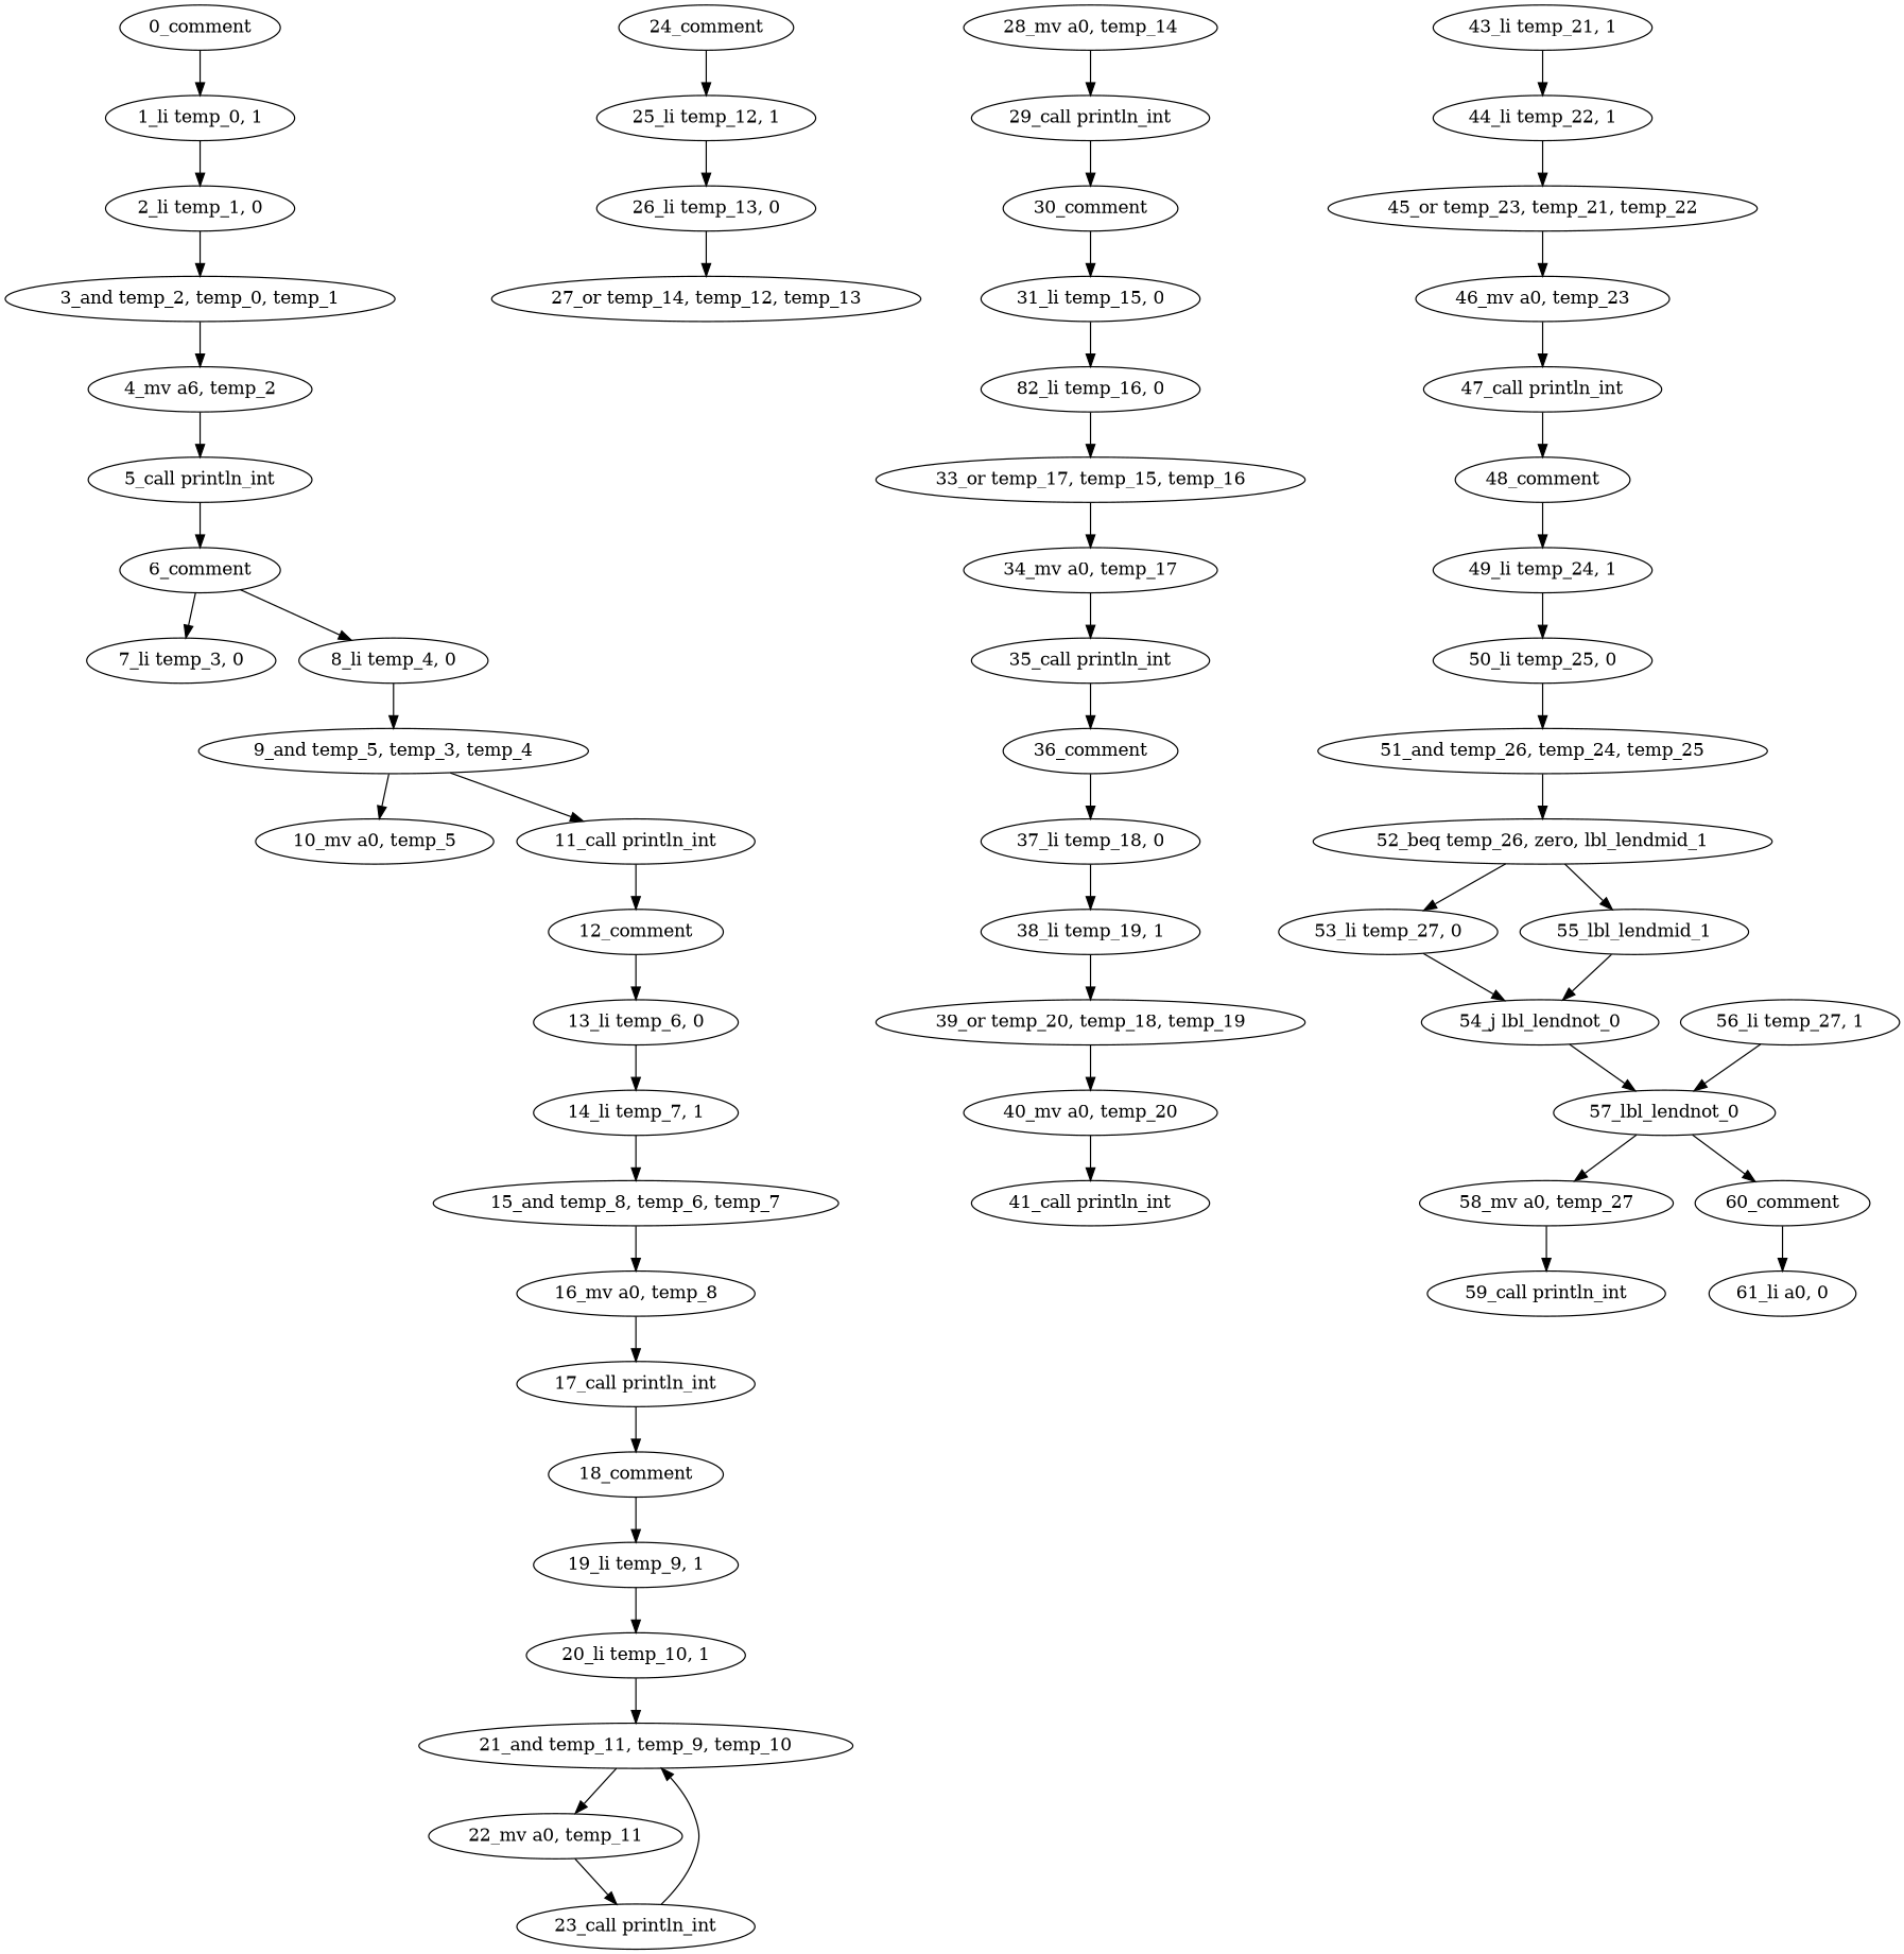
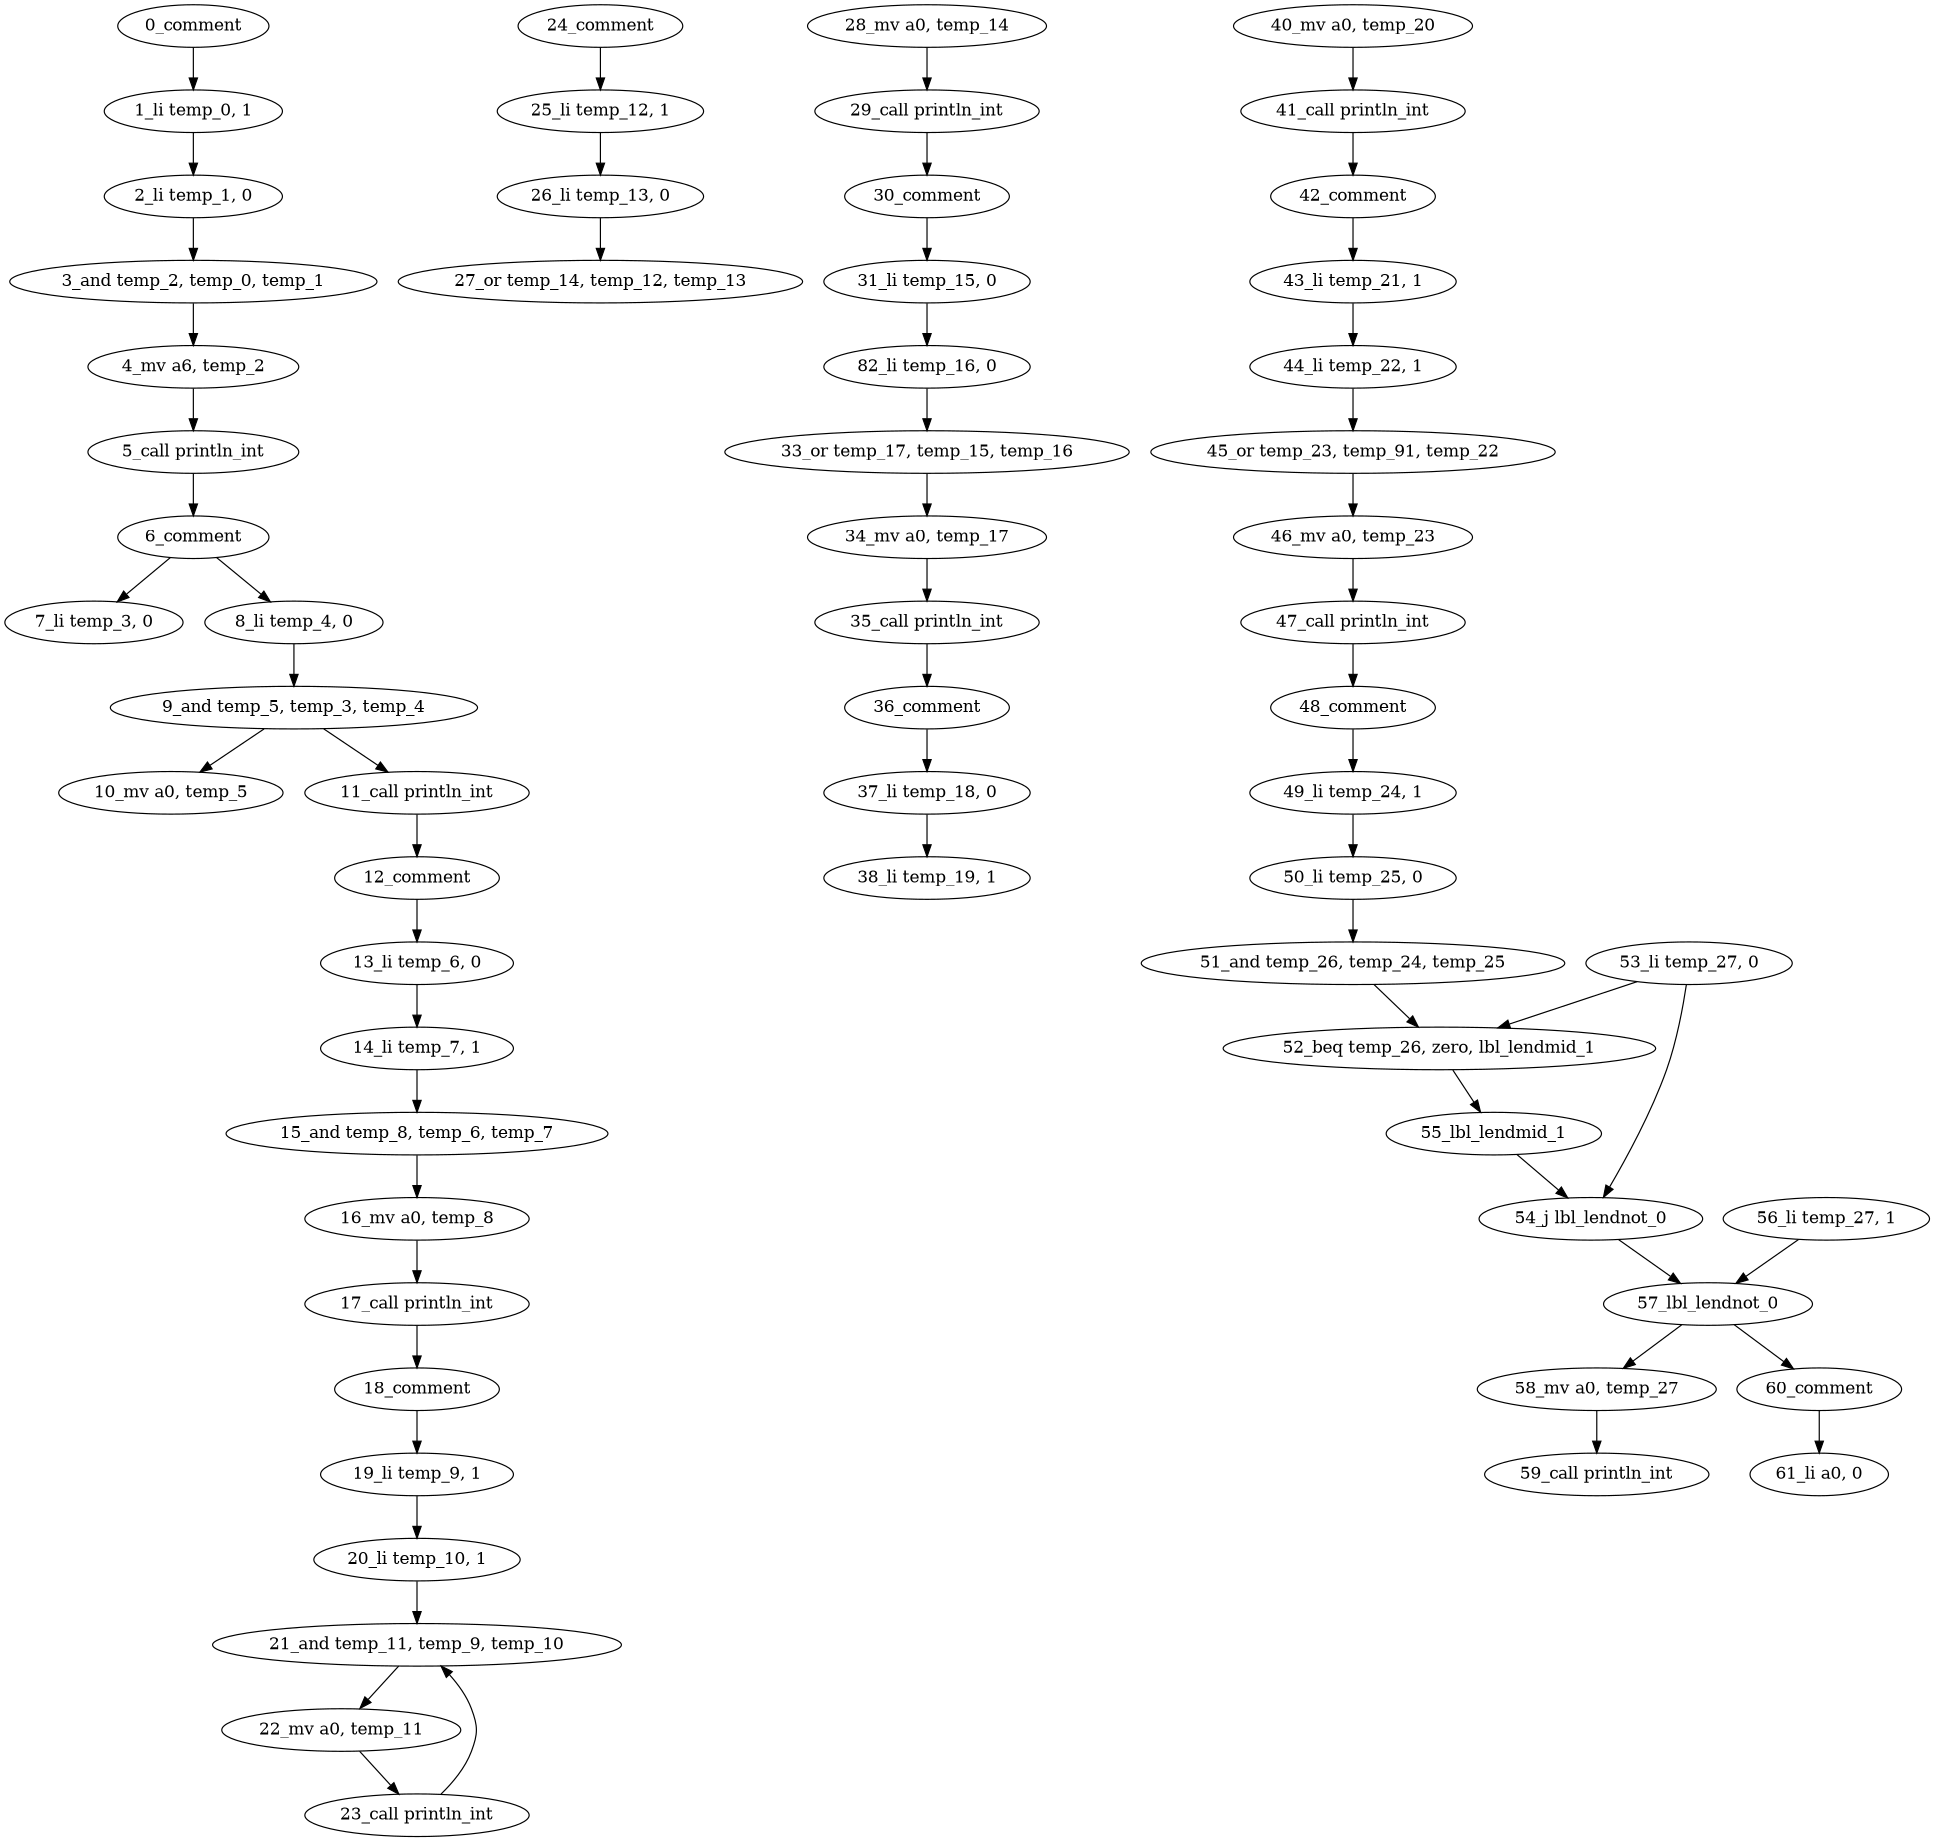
  strict digraph {
    "0_comment"
    "1_li temp_0, 1"
    "2_li temp_1, 0"
    "3_and temp_2, temp_0, temp_1"
    n5 [label="4_mv a6, temp_2"]
    "5_call println_int"
    "6_comment"
    "7_li temp_3, 0"
    "8_li temp_4, 0"
    "9_and temp_5, temp_3, temp_4"
    "10_mv a0, temp_5"
    "11_call println_int"
    "12_comment"
    "13_li temp_6, 0"
    "14_li temp_7, 1"
    "15_and temp_8, temp_6, temp_7"
    "16_mv a0, temp_8"
    "17_call println_int"
    "18_comment"
    "19_li temp_9, 1"
    "20_li temp_10, 1"
    "21_and temp_11, temp_9, temp_10"
    "22_mv a0, temp_11"
    "23_call println_int"
    "24_comment"
    "25_li temp_12, 1"
    "26_li temp_13, 0"
    "27_or temp_14, temp_12, temp_13"
    "28_mv a0, temp_14"
    "29_call println_int"
    "30_comment"
    "31_li temp_15, 0"
    n33 [label="82_li temp_16, 0"]
    "33_or temp_17, temp_15, temp_16"
    "34_mv a0, temp_17"
    "35_call println_int"
    "36_comment"
    "37_li temp_18, 0"
    "38_li temp_19, 1"
-   "39_or temp_20, temp_18, temp_19"
    "40_mv a0, temp_20"
    "41_call println_int"
+   "42_comment"
    "43_li temp_21, 1"
    "44_li temp_22, 1"
-   "45_or temp_23, temp_21, temp_22"
+   "45_or temp_23, temp_21, temp_22" [label="45_or temp_23, temp_91, temp_22"]
    "46_mv a0, temp_23"
    "47_call println_int"
    "48_comment"
    "49_li temp_24, 1"
    "50_li temp_25, 0"
    "51_and temp_26, temp_24, temp_25"
    "52_beq temp_26, zero, lbl_lendmid_1"
    "53_li temp_27, 0"
    "55_lbl_lendmid_1"
    "54_j lbl_lendnot_0"
    "57_lbl_lendnot_0"
    "56_li temp_27, 1"
    "58_mv a0, temp_27"
    "60_comment"
    "59_call println_int"
    "61_li a0, 0"
    "0_comment" -> "1_li temp_0, 1"
    "1_li temp_0, 1" -> "2_li temp_1, 0"
    "2_li temp_1, 0" -> "3_and temp_2, temp_0, temp_1"
    "3_and temp_2, temp_0, temp_1" -> n5
    n5 -> "5_call println_int"
    "5_call println_int" -> "6_comment"
    "6_comment" -> "7_li temp_3, 0"
    "6_comment" -> "8_li temp_4, 0"
    "8_li temp_4, 0" -> "9_and temp_5, temp_3, temp_4"
    "9_and temp_5, temp_3, temp_4" -> "10_mv a0, temp_5"
    "9_and temp_5, temp_3, temp_4" -> "11_call println_int"
    "11_call println_int" -> "12_comment"
    "12_comment" -> "13_li temp_6, 0"
    "13_li temp_6, 0" -> "14_li temp_7, 1"
    "14_li temp_7, 1" -> "15_and temp_8, temp_6, temp_7"
    "15_and temp_8, temp_6, temp_7" -> "16_mv a0, temp_8"
    "16_mv a0, temp_8" -> "17_call println_int"
    "17_call println_int" -> "18_comment"
    "18_comment" -> "19_li temp_9, 1"
    "19_li temp_9, 1" -> "20_li temp_10, 1"
    "20_li temp_10, 1" -> "21_and temp_11, temp_9, temp_10"
    "21_and temp_11, temp_9, temp_10" -> "22_mv a0, temp_11"
    "22_mv a0, temp_11" -> "23_call println_int"
    "23_call println_int" -> "21_and temp_11, temp_9, temp_10"
    "24_comment" -> "25_li temp_12, 1"
    "25_li temp_12, 1" -> "26_li temp_13, 0"
    "26_li temp_13, 0" -> "27_or temp_14, temp_12, temp_13"
    "28_mv a0, temp_14" -> "29_call println_int"
    "29_call println_int" -> "30_comment"
    "30_comment" -> "31_li temp_15, 0"
    "31_li temp_15, 0" -> n33
    n33 -> "33_or temp_17, temp_15, temp_16"
    "33_or temp_17, temp_15, temp_16" -> "34_mv a0, temp_17"
    "34_mv a0, temp_17" -> "35_call println_int"
    "35_call println_int" -> "36_comment"
    "36_comment" -> "37_li temp_18, 0"
    "37_li temp_18, 0" -> "38_li temp_19, 1"
-   "38_li temp_19, 1" -> "39_or temp_20, temp_18, temp_19"
-   "39_or temp_20, temp_18, temp_19" -> "40_mv a0, temp_20"
    "40_mv a0, temp_20" -> "41_call println_int"
+   "41_call println_int" -> "42_comment"
+   "42_comment" -> "43_li temp_21, 1"
    "43_li temp_21, 1" -> "44_li temp_22, 1"
    "44_li temp_22, 1" -> "45_or temp_23, temp_21, temp_22"
    "45_or temp_23, temp_21, temp_22" -> "46_mv a0, temp_23"
    "46_mv a0, temp_23" -> "47_call println_int"
    "47_call println_int" -> "48_comment"
    "48_comment" -> "49_li temp_24, 1"
    "49_li temp_24, 1" -> "50_li temp_25, 0"
    "50_li temp_25, 0" -> "51_and temp_26, temp_24, temp_25"
    "51_and temp_26, temp_24, temp_25" -> "52_beq temp_26, zero, lbl_lendmid_1"
-   "52_beq temp_26, zero, lbl_lendmid_1" -> "53_li temp_27, 0"
+   "53_li temp_27, 0" -> "52_beq temp_26, zero, lbl_lendmid_1"
    "52_beq temp_26, zero, lbl_lendmid_1" -> "55_lbl_lendmid_1"
    "53_li temp_27, 0" -> "54_j lbl_lendnot_0"
    "55_lbl_lendmid_1" -> "54_j lbl_lendnot_0"
    "54_j lbl_lendnot_0" -> "57_lbl_lendnot_0"
    "57_lbl_lendnot_0" -> "58_mv a0, temp_27"
    "57_lbl_lendnot_0" -> "60_comment"
    "56_li temp_27, 1" -> "57_lbl_lendnot_0"
    "58_mv a0, temp_27" -> "59_call println_int"
    "60_comment" -> "61_li a0, 0"
  }
